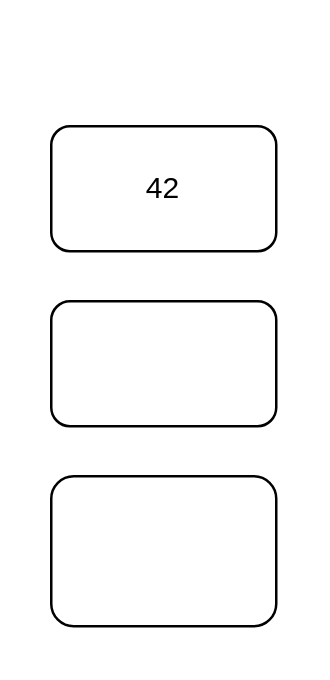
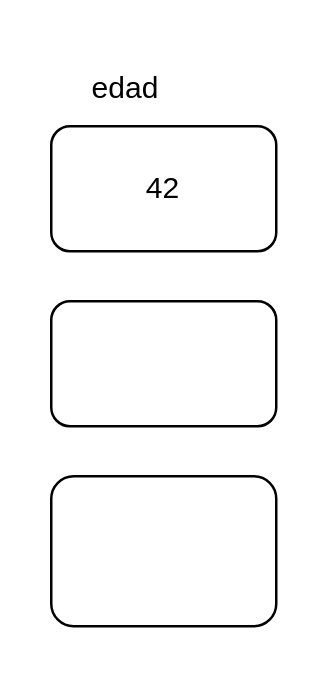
  <mxCell id="0" />
  <mxCell id="1" parent="0" />
  <mxCell id="2" value="" style="rounded=1;whiteSpace=wrap;html=1;" parent="1" vertex="1"><mxGeometry x="20" y="50" width="90" height="50" as="geometry" /></mxCell>
  <mxCell id="3" value="" style="rounded=1;whiteSpace=wrap;html=1;" parent="1" vertex="1"><mxGeometry x="20" y="120" width="90" height="50" as="geometry" /></mxCell>
  <mxCell id="4" value="" style="rounded=1;whiteSpace=wrap;html=1;" parent="1" vertex="1"><mxGeometry x="20" y="190" width="90" height="60" as="geometry" /></mxCell>
+ <mxCell id="5" value="edad" style="text;html=1;align=center;verticalAlign=middle;whiteSpace=wrap;rounded=0;" vertex="1" parent="1"><mxGeometry x="20" y="20" width="60" height="30" as="geometry" /></mxCell>
  <mxCell id="6" value="42" style="text;html=1;align=center;verticalAlign=middle;whiteSpace=wrap;rounded=0;" vertex="1" parent="1"><mxGeometry x="35" y="60" width="60" height="30" as="geometry" /></mxCell>
